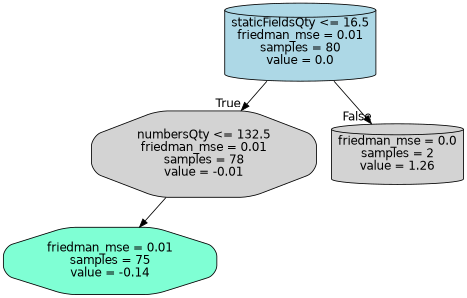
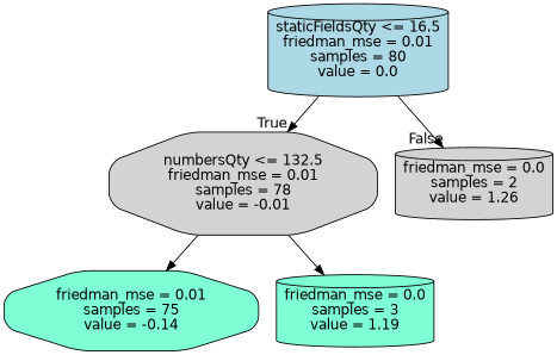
  digraph {
    node [color=black fillcolor=lightgrey fontname=helvetica shape=cylinder style="filled, rounded"]
    edge [fontname=helvetica]
    n1 [fillcolor=lightblue label="staticFieldsQty <= 16.5\nfriedman_mse = 0.01\nsamples = 80\nvalue = 0.0"]
    n2 [label="numbersQty <= 132.5\nfriedman_mse = 0.01\nsamples = 78\nvalue = -0.01" shape=octagon]
    n3 [label="friedman_mse = 0.0\nsamples = 2\nvalue = 1.26"]
    n4 [fillcolor=aquamarine label="friedman_mse = 0.01\nsamples = 75\nvalue = -0.14" shape=octagon]
+   n5 [fillcolor=aquamarine label="friedman_mse = 0.0\nsamples = 3\nvalue = 1.19"]
    n1 -> n2 [headlabel=True labelangle=45 labeldistance=2.5]
    n1 -> n3 [headlabel=False labelangle=-45 labeldistance=2.5]
    n2 -> n4
+   n2 -> n5
  }
